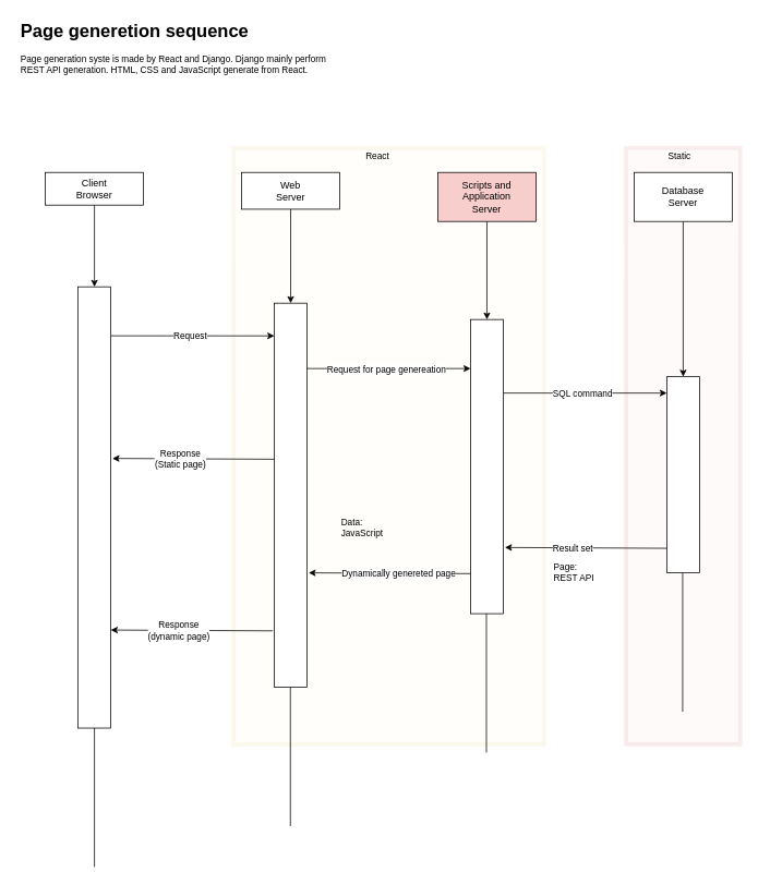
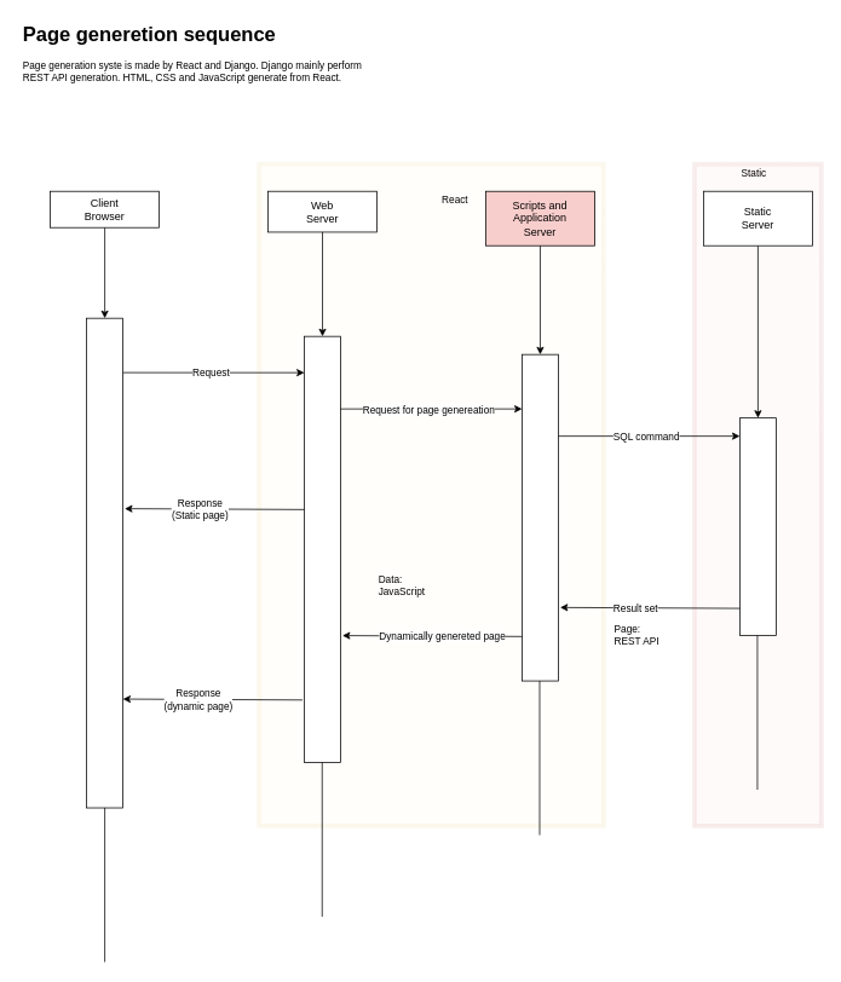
  <mxCell id="0" />
  <mxCell id="1" parent="0" />
  <mxCell id="2" value="" style="rounded=0;whiteSpace=wrap;html=1;fontFamily=Helvetica;fontSize=11;opacity=10;strokeWidth=5;fillColor=#f8cecc;strokeColor=#b85450;glass=1;" vertex="1" parent="1"><mxGeometry x="765" y="180" width="140" height="730" as="geometry" /></mxCell>
  <mxCell id="3" value="" style="rounded=0;whiteSpace=wrap;html=1;fontFamily=Helvetica;fontSize=11;opacity=10;strokeWidth=5;fillColor=#fff2cc;strokeColor=#d6b656;glass=1;" vertex="1" parent="1"><mxGeometry x="285" y="180" width="380" height="730" as="geometry" /></mxCell>
  <mxCell id="4" value="" style="edgeStyle=none;html=1;" parent="1" source="5" target="25" edge="1"><mxGeometry relative="1" as="geometry" /></mxCell>
  <mxCell id="5" value="Client&lt;br&gt;Browser" style="rounded=0;whiteSpace=wrap;html=1;" parent="1" vertex="1"><mxGeometry x="55" y="210" width="120" height="40" as="geometry" /></mxCell>
  <mxCell id="6" style="edgeStyle=none;html=1;entryX=0.5;entryY=0;entryDx=0;entryDy=0;" parent="1" source="7" target="8" edge="1"><mxGeometry relative="1" as="geometry" /></mxCell>
  <mxCell id="7" value="Web&lt;br&gt;Server" style="rounded=0;whiteSpace=wrap;html=1;" parent="1" vertex="1"><mxGeometry x="295" y="210" width="120" height="45" as="geometry" /></mxCell>
  <mxCell id="8" value="" style="whiteSpace=wrap;html=1;rounded=0;" parent="1" vertex="1"><mxGeometry x="335" y="370" width="40" height="470" as="geometry" /></mxCell>
  <mxCell id="9" style="edgeStyle=none;html=1;entryX=0.5;entryY=0;entryDx=0;entryDy=0;" parent="1" source="10" target="11" edge="1"><mxGeometry relative="1" as="geometry" /></mxCell>
  <mxCell id="10" value="Scripts and Application&lt;br&gt;Server" style="rounded=0;whiteSpace=wrap;html=1;fillColor=#f8cecc;" parent="1" vertex="1"><mxGeometry x="535" y="210" width="120" height="60" as="geometry" /></mxCell>
  <mxCell id="11" value="" style="whiteSpace=wrap;html=1;rounded=0;" parent="1" vertex="1"><mxGeometry x="575" y="390" width="40" height="360" as="geometry" /></mxCell>
  <mxCell id="12" value="r" style="endArrow=classic;html=1;" parent="1" edge="1"><mxGeometry width="50" height="50" relative="1" as="geometry"><mxPoint x="375" y="450" as="sourcePoint" /><mxPoint x="575" y="450" as="targetPoint" /></mxGeometry></mxCell>
  <mxCell id="13" value="Request for page genereation" style="edgeLabel;html=1;align=center;verticalAlign=middle;resizable=0;points=[];" parent="12" vertex="1" connectable="0"><mxGeometry x="-0.202" relative="1" as="geometry"><mxPoint x="16" as="offset" /></mxGeometry></mxCell>
  <mxCell id="14" style="edgeStyle=none;html=1;entryX=0.5;entryY=0;entryDx=0;entryDy=0;" parent="1" source="15" target="16" edge="1"><mxGeometry relative="1" as="geometry" /></mxCell>
- <mxCell id="15" value="Database&lt;br&gt;Server" style="rounded=0;whiteSpace=wrap;html=1;" parent="1" vertex="1"><mxGeometry x="775" y="210" width="120" height="60" as="geometry" /></mxCell>
+ <mxCell id="15" value="Static&lt;br&gt;Server" style="rounded=0;whiteSpace=wrap;html=1;" parent="1" vertex="1"><mxGeometry x="775" y="210" width="120" height="60" as="geometry" /></mxCell>
  <mxCell id="16" value="" style="whiteSpace=wrap;html=1;rounded=0;" parent="1" vertex="1"><mxGeometry x="815" y="460" width="40" height="240" as="geometry" /></mxCell>
  <mxCell id="17" value="" style="endArrow=classic;html=1;entryX=1.049;entryY=0.775;entryDx=0;entryDy=0;entryPerimeter=0;exitX=1.049;exitY=0.775;exitDx=0;exitDy=0;exitPerimeter=0;" edge="1" parent="1" target="11"><mxGeometry width="50" height="50" relative="1" as="geometry"><mxPoint x="815" y="670" as="sourcePoint" /><mxPoint x="645" y="670" as="targetPoint" /></mxGeometry></mxCell>
  <mxCell id="18" value="Result set" style="edgeLabel;html=1;align=center;verticalAlign=middle;resizable=0;points=[];" vertex="1" connectable="0" parent="17"><mxGeometry x="0.176" relative="1" as="geometry"><mxPoint as="offset" /></mxGeometry></mxCell>
  <mxCell id="19" value="r" style="endArrow=classic;html=1;" parent="1" edge="1"><mxGeometry width="50" height="50" relative="1" as="geometry"><mxPoint x="615" y="480" as="sourcePoint" /><mxPoint x="815" y="480" as="targetPoint" /></mxGeometry></mxCell>
  <mxCell id="20" value="SQL command" style="edgeLabel;html=1;align=center;verticalAlign=middle;resizable=0;points=[];" parent="19" vertex="1" connectable="0"><mxGeometry x="-0.202" relative="1" as="geometry"><mxPoint x="16" as="offset" /></mxGeometry></mxCell>
  <mxCell id="21" value="" style="endArrow=classic;html=1;entryX=1.049;entryY=0.775;entryDx=0;entryDy=0;entryPerimeter=0;exitX=1.049;exitY=0.775;exitDx=0;exitDy=0;exitPerimeter=0;" edge="1" parent="1"><mxGeometry width="50" height="50" relative="1" as="geometry"><mxPoint x="575" y="701" as="sourcePoint" /><mxPoint x="376.96" y="700" as="targetPoint" /></mxGeometry></mxCell>
  <mxCell id="22" value="Dynamically genereted page" style="edgeLabel;html=1;align=center;verticalAlign=middle;resizable=0;points=[];" vertex="1" connectable="0" parent="21"><mxGeometry x="0.176" relative="1" as="geometry"><mxPoint x="27" as="offset" /></mxGeometry></mxCell>
  <mxCell id="23" value="Page:&lt;br&gt;REST API" style="text;html=1;align=left;verticalAlign=middle;resizable=0;points=[];autosize=1;strokeColor=none;fillColor=none;fontSize=11;fontFamily=Helvetica;fontColor=default;" vertex="1" parent="1"><mxGeometry x="675" y="685" width="60" height="30" as="geometry" /></mxCell>
  <mxCell id="24" value="Data:&lt;br&gt;JavaScript" style="text;html=1;align=left;verticalAlign=middle;resizable=0;points=[];autosize=1;strokeColor=none;fillColor=none;fontSize=11;fontFamily=Helvetica;fontColor=default;" vertex="1" parent="1"><mxGeometry x="415" y="630" width="70" height="30" as="geometry" /></mxCell>
  <mxCell id="25" value="" style="whiteSpace=wrap;html=1;rounded=0;" parent="1" vertex="1"><mxGeometry x="95" y="350" width="40" height="540" as="geometry" /></mxCell>
  <mxCell id="26" value="" style="endArrow=classic;html=1;exitX=1.009;exitY=0.111;exitDx=0;exitDy=0;exitPerimeter=0;" parent="1" source="25" edge="1"><mxGeometry width="50" height="50" relative="1" as="geometry"><mxPoint x="115" y="430" as="sourcePoint" /><mxPoint x="335" y="410" as="targetPoint" /></mxGeometry></mxCell>
  <mxCell id="27" value="Request" style="edgeLabel;html=1;align=center;verticalAlign=middle;resizable=0;points=[];" parent="26" vertex="1" connectable="0"><mxGeometry x="-0.202" relative="1" as="geometry"><mxPoint x="16" as="offset" /></mxGeometry></mxCell>
  <mxCell id="28" value="" style="endArrow=classic;html=1;entryX=1.049;entryY=0.775;entryDx=0;entryDy=0;entryPerimeter=0;exitX=1.049;exitY=0.775;exitDx=0;exitDy=0;exitPerimeter=0;" edge="1" parent="1"><mxGeometry width="50" height="50" relative="1" as="geometry"><mxPoint x="335" y="561" as="sourcePoint" /><mxPoint x="136.96" y="560" as="targetPoint" /></mxGeometry></mxCell>
  <mxCell id="29" value="Response&lt;br&gt;(Static page)" style="edgeLabel;html=1;align=center;verticalAlign=middle;resizable=0;points=[];" vertex="1" connectable="0" parent="28"><mxGeometry x="0.176" relative="1" as="geometry"><mxPoint as="offset" /></mxGeometry></mxCell>
  <mxCell id="30" value="" style="endArrow=classic;html=1;entryX=1.049;entryY=0.775;entryDx=0;entryDy=0;entryPerimeter=0;exitX=1.049;exitY=0.775;exitDx=0;exitDy=0;exitPerimeter=0;" edge="1" parent="1"><mxGeometry width="50" height="50" relative="1" as="geometry"><mxPoint x="333.04" y="771" as="sourcePoint" /><mxPoint x="135" y="770" as="targetPoint" /></mxGeometry></mxCell>
  <mxCell id="31" value="Response&lt;br&gt;(dynamic page)" style="edgeLabel;html=1;align=center;verticalAlign=middle;resizable=0;points=[];" vertex="1" connectable="0" parent="30"><mxGeometry x="0.176" relative="1" as="geometry"><mxPoint as="offset" /></mxGeometry></mxCell>
- <mxCell id="32" value="React" style="text;html=1;align=left;verticalAlign=middle;resizable=0;points=[];autosize=1;strokeColor=none;fillColor=none;fontSize=11;fontFamily=Helvetica;fontColor=default;" vertex="1" parent="1"><mxGeometry x="445" y="180" width="40" height="20" as="geometry" /></mxCell>
+ <mxCell id="32" value="React" style="text;html=1;align=left;verticalAlign=middle;resizable=0;points=[];autosize=1;strokeColor=none;fillColor=none;fontSize=11;fontFamily=Helvetica;fontColor=default;" vertex="1" parent="1"><mxGeometry x="485" y="210" width="40" height="20" as="geometry" /></mxCell>
  <mxCell id="33" value="Static" style="text;html=1;align=left;verticalAlign=middle;resizable=0;points=[];autosize=1;strokeColor=none;fillColor=none;fontSize=11;fontFamily=Helvetica;fontColor=default;" vertex="1" parent="1"><mxGeometry x="815" y="180" width="50" height="20" as="geometry" /></mxCell>
  <mxCell id="34" value="&lt;h1&gt;Page generetion sequence&lt;/h1&gt;&lt;p&gt;Page generation syste is made by React and Django. Django mainly perform REST API generation. HTML, CSS and JavaScript generate from React.&amp;nbsp;&lt;/p&gt;" style="text;html=1;strokeColor=none;fillColor=none;spacing=5;spacingTop=-20;whiteSpace=wrap;overflow=hidden;rounded=0;glass=1;fontFamily=Helvetica;fontSize=11;fontColor=default;opacity=10;" vertex="1" parent="1"><mxGeometry x="20" y="20" width="395" height="120" as="geometry" /></mxCell>
  <mxCell id="35" value="" style="endArrow=none;html=1;rounded=1;labelBackgroundColor=default;fontFamily=Helvetica;fontSize=11;fontColor=default;strokeColor=default;shape=connector;" edge="1" parent="1"><mxGeometry width="50" height="50" relative="1" as="geometry"><mxPoint x="115" y="1060" as="sourcePoint" /><mxPoint x="115" y="890" as="targetPoint" /></mxGeometry></mxCell>
  <mxCell id="36" value="" style="endArrow=none;html=1;rounded=1;labelBackgroundColor=default;fontFamily=Helvetica;fontSize=11;fontColor=default;strokeColor=default;shape=connector;" edge="1" parent="1"><mxGeometry width="50" height="50" relative="1" as="geometry"><mxPoint x="354.64" y="1010" as="sourcePoint" /><mxPoint x="354.64" y="840" as="targetPoint" /></mxGeometry></mxCell>
  <mxCell id="37" value="" style="endArrow=none;html=1;rounded=1;labelBackgroundColor=default;fontFamily=Helvetica;fontSize=11;fontColor=default;strokeColor=default;shape=connector;" edge="1" parent="1"><mxGeometry width="50" height="50" relative="1" as="geometry"><mxPoint x="594.38" y="920" as="sourcePoint" /><mxPoint x="594.38" y="750" as="targetPoint" /></mxGeometry></mxCell>
  <mxCell id="38" value="" style="endArrow=none;html=1;rounded=1;labelBackgroundColor=default;fontFamily=Helvetica;fontSize=11;fontColor=default;strokeColor=default;shape=connector;" edge="1" parent="1"><mxGeometry width="50" height="50" relative="1" as="geometry"><mxPoint x="834.37" y="870" as="sourcePoint" /><mxPoint x="834.37" y="700" as="targetPoint" /></mxGeometry></mxCell>
